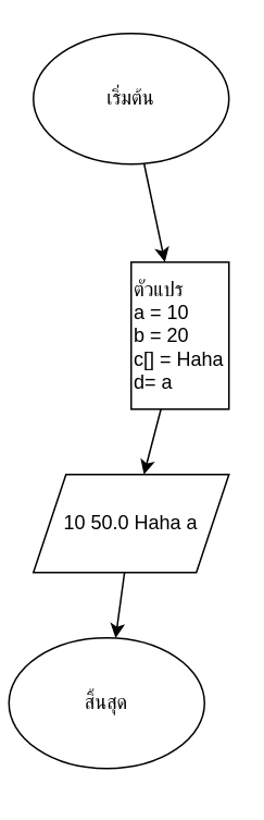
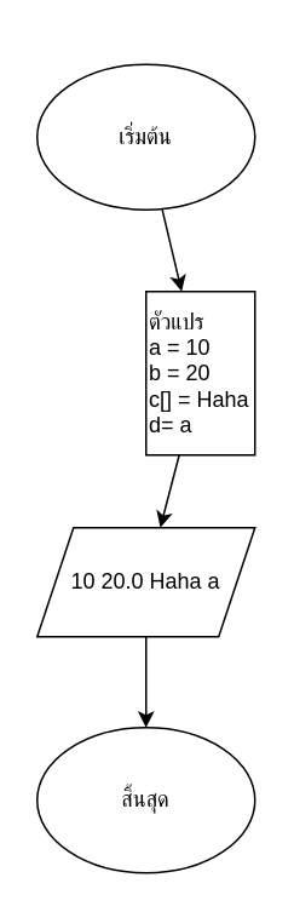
  <mxCell id="0" />
  <mxCell id="1" parent="0" />
  <mxCell id="2" value="" style="edgeStyle=none;html=1;" edge="1" parent="1" source="3" target="5"><mxGeometry relative="1" as="geometry" /></mxCell>
- <mxCell id="3" value="เริ่มต้น" style="ellipse;whiteSpace=wrap;html=1;" vertex="1" parent="1"><mxGeometry x="20" y="20" width="120" height="80" as="geometry" /></mxCell>
+ <mxCell id="3" value="เริ่มต้น" style="ellipse;whiteSpace=wrap;html=1;" vertex="1" parent="1"><mxGeometry x="20" y="35" width="120" height="80" as="geometry" /></mxCell>
  <mxCell id="4" value="" style="edgeStyle=none;html=1;" edge="1" parent="1" source="5" target="7"><mxGeometry relative="1" as="geometry" /></mxCell>
  <mxCell id="5" value="ตัวแปร&lt;br&gt;a = 10&lt;br&gt;b = 20&lt;br&gt;c[] = Haha&lt;br&gt;d= a" style="whiteSpace=wrap;html=1;align=left;" vertex="1" parent="1"><mxGeometry x="80" y="160" width="60" height="90" as="geometry" /></mxCell>
  <mxCell id="6" value="" style="edgeStyle=none;html=1;" edge="1" parent="1" source="7" target="8"><mxGeometry relative="1" as="geometry" /></mxCell>
- <mxCell id="7" value="10 50.0 Haha a" style="shape=parallelogram;perimeter=parallelogramPerimeter;whiteSpace=wrap;html=1;fixedSize=1;align=center;" vertex="1" parent="1"><mxGeometry x="20" y="290" width="120" height="60" as="geometry" /></mxCell>
- <mxCell id="8" value="สิ้นสุด" style="ellipse;whiteSpace=wrap;html=1;" vertex="1" parent="1"><mxGeometry x="5" y="390" width="120" height="80" as="geometry" /></mxCell>
+ <mxCell id="7" value="10 20.0 Haha a" style="shape=parallelogram;perimeter=parallelogramPerimeter;whiteSpace=wrap;html=1;fixedSize=1;align=center;" vertex="1" parent="1"><mxGeometry x="20" y="290" width="120" height="60" as="geometry" /></mxCell>
+ <mxCell id="8" value="สิ้นสุด" style="ellipse;whiteSpace=wrap;html=1;" vertex="1" parent="1"><mxGeometry x="20" y="400" width="120" height="80" as="geometry" /></mxCell>
